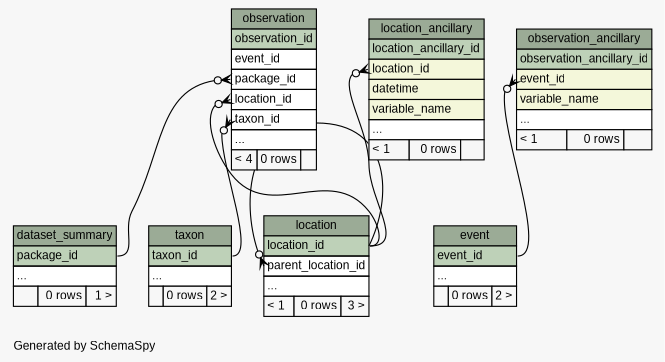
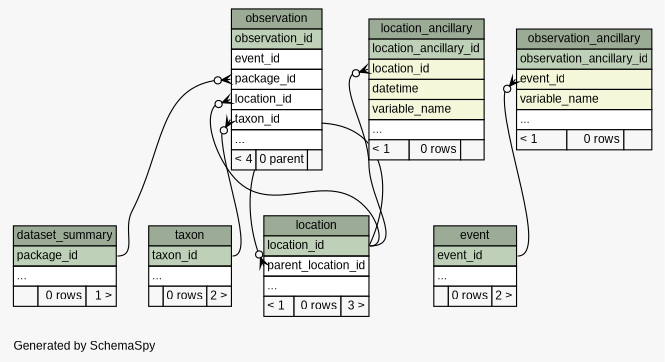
  digraph {
    bgcolor="#f7f7f7"
    fontname="Liberation Sans"
    fontsize=11
    label="\nGenerated by SchemaSpy"
    labeljust=l
    nodesep=0.18
    rankdir=TB
    ranksep=0.46
    node [fontname="Liberation Sans" fontsize=11 shape=plaintext]
    edge [arrowhead=none arrowsize=0.8 arrowtail=crowodot dir=back fontname="Liberation Sans" headport="location_id:e" tailport="location_id:w"]
    n1 [label=<     <TABLE BORDER="0" CELLBORDER="1" CELLSPACING="0" BGCOLOR="#ffffff">       <TR><TD COLSPAN="3" BGCOLOR="#9bab96" ALIGN="CENTER">dataset_summary</TD></TR>       <TR><TD PORT="package_id" COLSPAN="3" BGCOLOR="#bed1b8" ALIGN="LEFT">package_id</TD></TR>       <TR><TD PORT="elipses" COLSPAN="3" ALIGN="LEFT">...</TD></TR>       <TR><TD ALIGN="LEFT" BGCOLOR="#f7f7f7">  </TD><TD ALIGN="RIGHT" BGCOLOR="#f7f7f7">0 rows</TD><TD ALIGN="RIGHT" BGCOLOR="#f7f7f7">1 &gt;</TD></TR>     </TABLE>>]
    n2 [label=<     <TABLE BORDER="0" CELLBORDER="1" CELLSPACING="0" BGCOLOR="#ffffff">       <TR><TD COLSPAN="3" BGCOLOR="#9bab96" ALIGN="CENTER">event</TD></TR>       <TR><TD PORT="event_id" COLSPAN="3" BGCOLOR="#bed1b8" ALIGN="LEFT">event_id</TD></TR>       <TR><TD PORT="elipses" COLSPAN="3" ALIGN="LEFT">...</TD></TR>       <TR><TD ALIGN="LEFT" BGCOLOR="#f7f7f7">  </TD><TD ALIGN="RIGHT" BGCOLOR="#f7f7f7">0 rows</TD><TD ALIGN="RIGHT" BGCOLOR="#f7f7f7">2 &gt;</TD></TR>     </TABLE>>]
    n3 [label=<     <TABLE BORDER="0" CELLBORDER="1" CELLSPACING="0" BGCOLOR="#ffffff">       <TR><TD COLSPAN="3" BGCOLOR="#9bab96" ALIGN="CENTER">location</TD></TR>       <TR><TD PORT="location_id" COLSPAN="3" BGCOLOR="#bed1b8" ALIGN="LEFT">location_id</TD></TR>       <TR><TD PORT="parent_location_id" COLSPAN="3" ALIGN="LEFT">parent_location_id</TD></TR>       <TR><TD PORT="elipses" COLSPAN="3" ALIGN="LEFT">...</TD></TR>       <TR><TD ALIGN="LEFT" BGCOLOR="#f7f7f7">&lt; 1</TD><TD ALIGN="RIGHT" BGCOLOR="#f7f7f7">0 rows</TD><TD ALIGN="RIGHT" BGCOLOR="#f7f7f7">3 &gt;</TD></TR>     </TABLE>>]
    n4 [label=<     <TABLE BORDER="0" CELLBORDER="1" CELLSPACING="0" BGCOLOR="#ffffff">       <TR><TD COLSPAN="3" BGCOLOR="#9bab96" ALIGN="CENTER">location_ancillary</TD></TR>       <TR><TD PORT="location_ancillary_id" COLSPAN="3" BGCOLOR="#bed1b8" ALIGN="LEFT">location_ancillary_id</TD></TR>       <TR><TD PORT="location_id" COLSPAN="3" BGCOLOR="#f4f7da" ALIGN="LEFT">location_id</TD></TR>       <TR><TD PORT="datetime" COLSPAN="3" BGCOLOR="#f4f7da" ALIGN="LEFT">datetime</TD></TR>       <TR><TD PORT="variable_name" COLSPAN="3" BGCOLOR="#f4f7da" ALIGN="LEFT">variable_name</TD></TR>       <TR><TD PORT="elipses" COLSPAN="3" ALIGN="LEFT">...</TD></TR>       <TR><TD ALIGN="LEFT" BGCOLOR="#f7f7f7">&lt; 1</TD><TD ALIGN="RIGHT" BGCOLOR="#f7f7f7">0 rows</TD><TD ALIGN="RIGHT" BGCOLOR="#f7f7f7">  </TD></TR>     </TABLE>>]
-   n5 [label=<     <TABLE BORDER="0" CELLBORDER="1" CELLSPACING="0" BGCOLOR="#ffffff">       <TR><TD COLSPAN="3" BGCOLOR="#9bab96" ALIGN="CENTER">observation</TD></TR>       <TR><TD PORT="observation_id" COLSPAN="3" BGCOLOR="#bed1b8" ALIGN="LEFT">observation_id</TD></TR>       <TR><TD PORT="event_id" COLSPAN="3" ALIGN="LEFT">event_id</TD></TR>       <TR><TD PORT="package_id" COLSPAN="3" ALIGN="LEFT">package_id</TD></TR>       <TR><TD PORT="location_id" COLSPAN="3" ALIGN="LEFT">location_id</TD></TR>       <TR><TD PORT="taxon_id" COLSPAN="3" ALIGN="LEFT">taxon_id</TD></TR>       <TR><TD PORT="elipses" COLSPAN="3" ALIGN="LEFT">...</TD></TR>       <TR><TD ALIGN="LEFT" BGCOLOR="#f7f7f7">&lt; 4</TD><TD ALIGN="RIGHT" BGCOLOR="#f7f7f7">0 rows</TD><TD ALIGN="RIGHT" BGCOLOR="#f7f7f7">  </TD></TR>     </TABLE>>]
+   n5 [label=<     <TABLE BORDER="0" CELLBORDER="1" CELLSPACING="0" BGCOLOR="#ffffff">       <TR><TD COLSPAN="3" BGCOLOR="#9bab96" ALIGN="CENTER">observation</TD></TR>       <TR><TD PORT="observation_id" COLSPAN="3" BGCOLOR="#bed1b8" ALIGN="LEFT">observation_id</TD></TR>       <TR><TD PORT="event_id" COLSPAN="3" ALIGN="LEFT">event_id</TD></TR>       <TR><TD PORT="package_id" COLSPAN="3" ALIGN="LEFT">package_id</TD></TR>       <TR><TD PORT="location_id" COLSPAN="3" ALIGN="LEFT">location_id</TD></TR>       <TR><TD PORT="taxon_id" COLSPAN="3" ALIGN="LEFT">taxon_id</TD></TR>       <TR><TD PORT="elipses" COLSPAN="3" ALIGN="LEFT">...</TD></TR>       <TR><TD ALIGN="LEFT" BGCOLOR="#f7f7f7">&lt; 4</TD><TD ALIGN="RIGHT" BGCOLOR="#f7f7f7">0 parent</TD><TD ALIGN="RIGHT" BGCOLOR="#f7f7f7">  </TD></TR>     </TABLE>>]
    n6 [label=<     <TABLE BORDER="0" CELLBORDER="1" CELLSPACING="0" BGCOLOR="#ffffff">       <TR><TD COLSPAN="3" BGCOLOR="#9bab96" ALIGN="CENTER">taxon</TD></TR>       <TR><TD PORT="taxon_id" COLSPAN="3" BGCOLOR="#bed1b8" ALIGN="LEFT">taxon_id</TD></TR>       <TR><TD PORT="elipses" COLSPAN="3" ALIGN="LEFT">...</TD></TR>       <TR><TD ALIGN="LEFT" BGCOLOR="#f7f7f7">  </TD><TD ALIGN="RIGHT" BGCOLOR="#f7f7f7">0 rows</TD><TD ALIGN="RIGHT" BGCOLOR="#f7f7f7">2 &gt;</TD></TR>     </TABLE>>]
    n7 [label=<     <TABLE BORDER="0" CELLBORDER="1" CELLSPACING="0" BGCOLOR="#ffffff">       <TR><TD COLSPAN="3" BGCOLOR="#9bab96" ALIGN="CENTER">observation_ancillary</TD></TR>       <TR><TD PORT="observation_ancillary_id" COLSPAN="3" BGCOLOR="#bed1b8" ALIGN="LEFT">observation_ancillary_id</TD></TR>       <TR><TD PORT="event_id" COLSPAN="3" BGCOLOR="#f4f7da" ALIGN="LEFT">event_id</TD></TR>       <TR><TD PORT="variable_name" COLSPAN="3" BGCOLOR="#f4f7da" ALIGN="LEFT">variable_name</TD></TR>       <TR><TD PORT="elipses" COLSPAN="3" ALIGN="LEFT">...</TD></TR>       <TR><TD ALIGN="LEFT" BGCOLOR="#f7f7f7">&lt; 1</TD><TD ALIGN="RIGHT" BGCOLOR="#f7f7f7">0 rows</TD><TD ALIGN="RIGHT" BGCOLOR="#f7f7f7">  </TD></TR>     </TABLE>>]
    n3 -> n3 [tailport="parent_location_id:w"]
    n4 -> n3
    n5 -> n1 [headport="package_id:e" tailport="package_id:w"]
    n5 -> n3
    n5 -> n6 [headport="taxon_id:e" tailport="taxon_id:w"]
    n7 -> n2 [headport="event_id:e" tailport="event_id:w"]
  }
